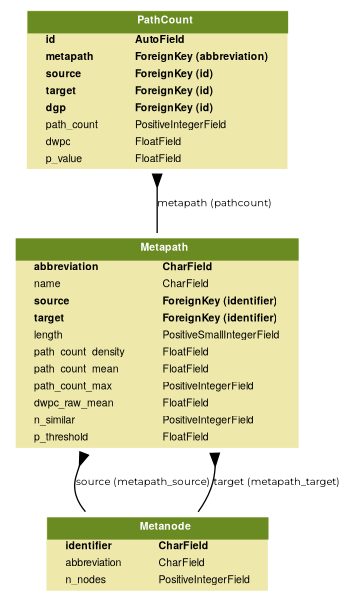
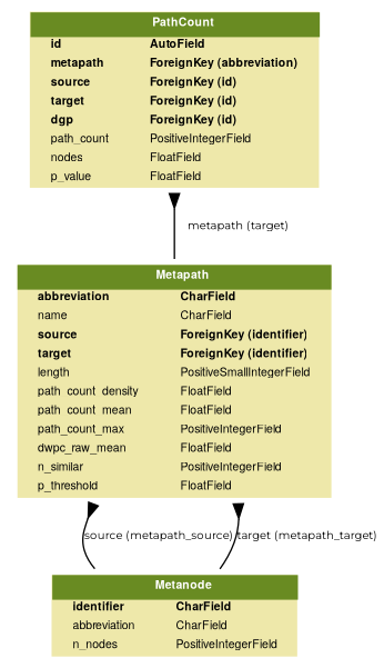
  digraph {
    fontname=Montserrat
    fontsize=8
    splines=true
    node [fontname=Montserrat fontsize=8 shape=plaintext]
    edge [arrowhead=none arrowtail=inv dir=both fontname=Montserrat fontsize=8]
    n1 [label=<     <TABLE BGCOLOR="palegoldenrod" BORDER="0" CELLBORDER="0" CELLSPACING="0">     <TR><TD COLSPAN="2" CELLPADDING="4" ALIGN="CENTER" BGCOLOR="olivedrab4">     <FONT FACE="Helvetica Bold" COLOR="white">     Metanode     </FONT></TD></TR>           <TR><TD ALIGN="LEFT" BORDER="0">     <FONT FACE="Helvetica Bold">identifier</FONT>     </TD><TD ALIGN="LEFT">     <FONT FACE="Helvetica Bold">CharField</FONT>     </TD></TR>              <TR><TD ALIGN="LEFT" BORDER="0">     <FONT FACE="Helvetica ">abbreviation</FONT>     </TD><TD ALIGN="LEFT">     <FONT FACE="Helvetica ">CharField</FONT>     </TD></TR>              <TR><TD ALIGN="LEFT" BORDER="0">     <FONT FACE="Helvetica ">n_nodes</FONT>     </TD><TD ALIGN="LEFT">     <FONT FACE="Helvetica ">PositiveIntegerField</FONT>     </TD></TR>           </TABLE>     >]
    n2 [label=<     <TABLE BGCOLOR="palegoldenrod" BORDER="0" CELLBORDER="0" CELLSPACING="0">     <TR><TD COLSPAN="2" CELLPADDING="4" ALIGN="CENTER" BGCOLOR="olivedrab4">     <FONT FACE="Helvetica Bold" COLOR="white">     Metapath     </FONT></TD></TR>           <TR><TD ALIGN="LEFT" BORDER="0">     <FONT FACE="Helvetica Bold">abbreviation</FONT>     </TD><TD ALIGN="LEFT">     <FONT FACE="Helvetica Bold">CharField</FONT>     </TD></TR>              <TR><TD ALIGN="LEFT" BORDER="0">     <FONT FACE="Helvetica ">name</FONT>     </TD><TD ALIGN="LEFT">     <FONT FACE="Helvetica ">CharField</FONT>     </TD></TR>              <TR><TD ALIGN="LEFT" BORDER="0">     <FONT FACE="Helvetica Bold">source</FONT>     </TD><TD ALIGN="LEFT">     <FONT FACE="Helvetica Bold">ForeignKey (identifier)</FONT>     </TD></TR>              <TR><TD ALIGN="LEFT" BORDER="0">     <FONT FACE="Helvetica Bold">target</FONT>     </TD><TD ALIGN="LEFT">     <FONT FACE="Helvetica Bold">ForeignKey (identifier)</FONT>     </TD></TR>              <TR><TD ALIGN="LEFT" BORDER="0">     <FONT FACE="Helvetica ">length</FONT>     </TD><TD ALIGN="LEFT">     <FONT FACE="Helvetica ">PositiveSmallIntegerField</FONT>     </TD></TR>              <TR><TD ALIGN="LEFT" BORDER="0">     <FONT FACE="Helvetica ">path_count_density</FONT>     </TD><TD ALIGN="LEFT">     <FONT FACE="Helvetica ">FloatField</FONT>     </TD></TR>              <TR><TD ALIGN="LEFT" BORDER="0">     <FONT FACE="Helvetica ">path_count_mean</FONT>     </TD><TD ALIGN="LEFT">     <FONT FACE="Helvetica ">FloatField</FONT>     </TD></TR>              <TR><TD ALIGN="LEFT" BORDER="0">     <FONT FACE="Helvetica ">path_count_max</FONT>     </TD><TD ALIGN="LEFT">     <FONT FACE="Helvetica ">PositiveIntegerField</FONT>     </TD></TR>              <TR><TD ALIGN="LEFT" BORDER="0">     <FONT FACE="Helvetica ">dwpc_raw_mean</FONT>     </TD><TD ALIGN="LEFT">     <FONT FACE="Helvetica ">FloatField</FONT>     </TD></TR>              <TR><TD ALIGN="LEFT" BORDER="0">     <FONT FACE="Helvetica ">n_similar</FONT>     </TD><TD ALIGN="LEFT">     <FONT FACE="Helvetica ">PositiveIntegerField</FONT>     </TD></TR>              <TR><TD ALIGN="LEFT" BORDER="0">     <FONT FACE="Helvetica ">p_threshold</FONT>     </TD><TD ALIGN="LEFT">     <FONT FACE="Helvetica ">FloatField</FONT>     </TD></TR>           </TABLE>     >]
-   n3 [label=<     <TABLE BGCOLOR="palegoldenrod" BORDER="0" CELLBORDER="0" CELLSPACING="0">     <TR><TD COLSPAN="2" CELLPADDING="4" ALIGN="CENTER" BGCOLOR="olivedrab4">     <FONT FACE="Helvetica Bold" COLOR="white">     PathCount     </FONT></TD></TR>           <TR><TD ALIGN="LEFT" BORDER="0">     <FONT FACE="Helvetica Bold">id</FONT>     </TD><TD ALIGN="LEFT">     <FONT FACE="Helvetica Bold">AutoField</FONT>     </TD></TR>              <TR><TD ALIGN="LEFT" BORDER="0">     <FONT FACE="Helvetica Bold">metapath</FONT>     </TD><TD ALIGN="LEFT">     <FONT FACE="Helvetica Bold">ForeignKey (abbreviation)</FONT>     </TD></TR>              <TR><TD ALIGN="LEFT" BORDER="0">     <FONT FACE="Helvetica Bold">source</FONT>     </TD><TD ALIGN="LEFT">     <FONT FACE="Helvetica Bold">ForeignKey (id)</FONT>     </TD></TR>              <TR><TD ALIGN="LEFT" BORDER="0">     <FONT FACE="Helvetica Bold">target</FONT>     </TD><TD ALIGN="LEFT">     <FONT FACE="Helvetica Bold">ForeignKey (id)</FONT>     </TD></TR>              <TR><TD ALIGN="LEFT" BORDER="0">     <FONT FACE="Helvetica Bold">dgp</FONT>     </TD><TD ALIGN="LEFT">     <FONT FACE="Helvetica Bold">ForeignKey (id)</FONT>     </TD></TR>              <TR><TD ALIGN="LEFT" BORDER="0">     <FONT FACE="Helvetica ">path_count</FONT>     </TD><TD ALIGN="LEFT">     <FONT FACE="Helvetica ">PositiveIntegerField</FONT>     </TD></TR>              <TR><TD ALIGN="LEFT" BORDER="0">     <FONT FACE="Helvetica ">dwpc</FONT>     </TD><TD ALIGN="LEFT">     <FONT FACE="Helvetica ">FloatField</FONT>     </TD></TR>              <TR><TD ALIGN="LEFT" BORDER="0">     <FONT FACE="Helvetica ">p_value</FONT>     </TD><TD ALIGN="LEFT">     <FONT FACE="Helvetica ">FloatField</FONT>     </TD></TR>           </TABLE>     >]
+   n3 [label=<     <TABLE BGCOLOR="palegoldenrod" BORDER="0" CELLBORDER="0" CELLSPACING="0">     <TR><TD COLSPAN="2" CELLPADDING="4" ALIGN="CENTER" BGCOLOR="olivedrab4">     <FONT FACE="Helvetica Bold" COLOR="white">     PathCount     </FONT></TD></TR>           <TR><TD ALIGN="LEFT" BORDER="0">     <FONT FACE="Helvetica Bold">id</FONT>     </TD><TD ALIGN="LEFT">     <FONT FACE="Helvetica Bold">AutoField</FONT>     </TD></TR>              <TR><TD ALIGN="LEFT" BORDER="0">     <FONT FACE="Helvetica Bold">metapath</FONT>     </TD><TD ALIGN="LEFT">     <FONT FACE="Helvetica Bold">ForeignKey (abbreviation)</FONT>     </TD></TR>              <TR><TD ALIGN="LEFT" BORDER="0">     <FONT FACE="Helvetica Bold">source</FONT>     </TD><TD ALIGN="LEFT">     <FONT FACE="Helvetica Bold">ForeignKey (id)</FONT>     </TD></TR>              <TR><TD ALIGN="LEFT" BORDER="0">     <FONT FACE="Helvetica Bold">target</FONT>     </TD><TD ALIGN="LEFT">     <FONT FACE="Helvetica Bold">ForeignKey (id)</FONT>     </TD></TR>              <TR><TD ALIGN="LEFT" BORDER="0">     <FONT FACE="Helvetica Bold">dgp</FONT>     </TD><TD ALIGN="LEFT">     <FONT FACE="Helvetica Bold">ForeignKey (id)</FONT>     </TD></TR>              <TR><TD ALIGN="LEFT" BORDER="0">     <FONT FACE="Helvetica ">path_count</FONT>     </TD><TD ALIGN="LEFT">     <FONT FACE="Helvetica ">PositiveIntegerField</FONT>     </TD></TR>              <TR><TD ALIGN="LEFT" BORDER="0">     <FONT FACE="Helvetica ">nodes</FONT>     </TD><TD ALIGN="LEFT">     <FONT FACE="Helvetica ">FloatField</FONT>     </TD></TR>              <TR><TD ALIGN="LEFT" BORDER="0">     <FONT FACE="Helvetica ">p_value</FONT>     </TD><TD ALIGN="LEFT">     <FONT FACE="Helvetica ">FloatField</FONT>     </TD></TR>           </TABLE>     >]
    n2 -> n1 [label="source (metapath_source)"]
    n2 -> n1 [label="target (metapath_target)"]
-   n3 -> n2 [label="metapath (pathcount)"]
+   n3 -> n2 [label="metapath (target)"]
  }
